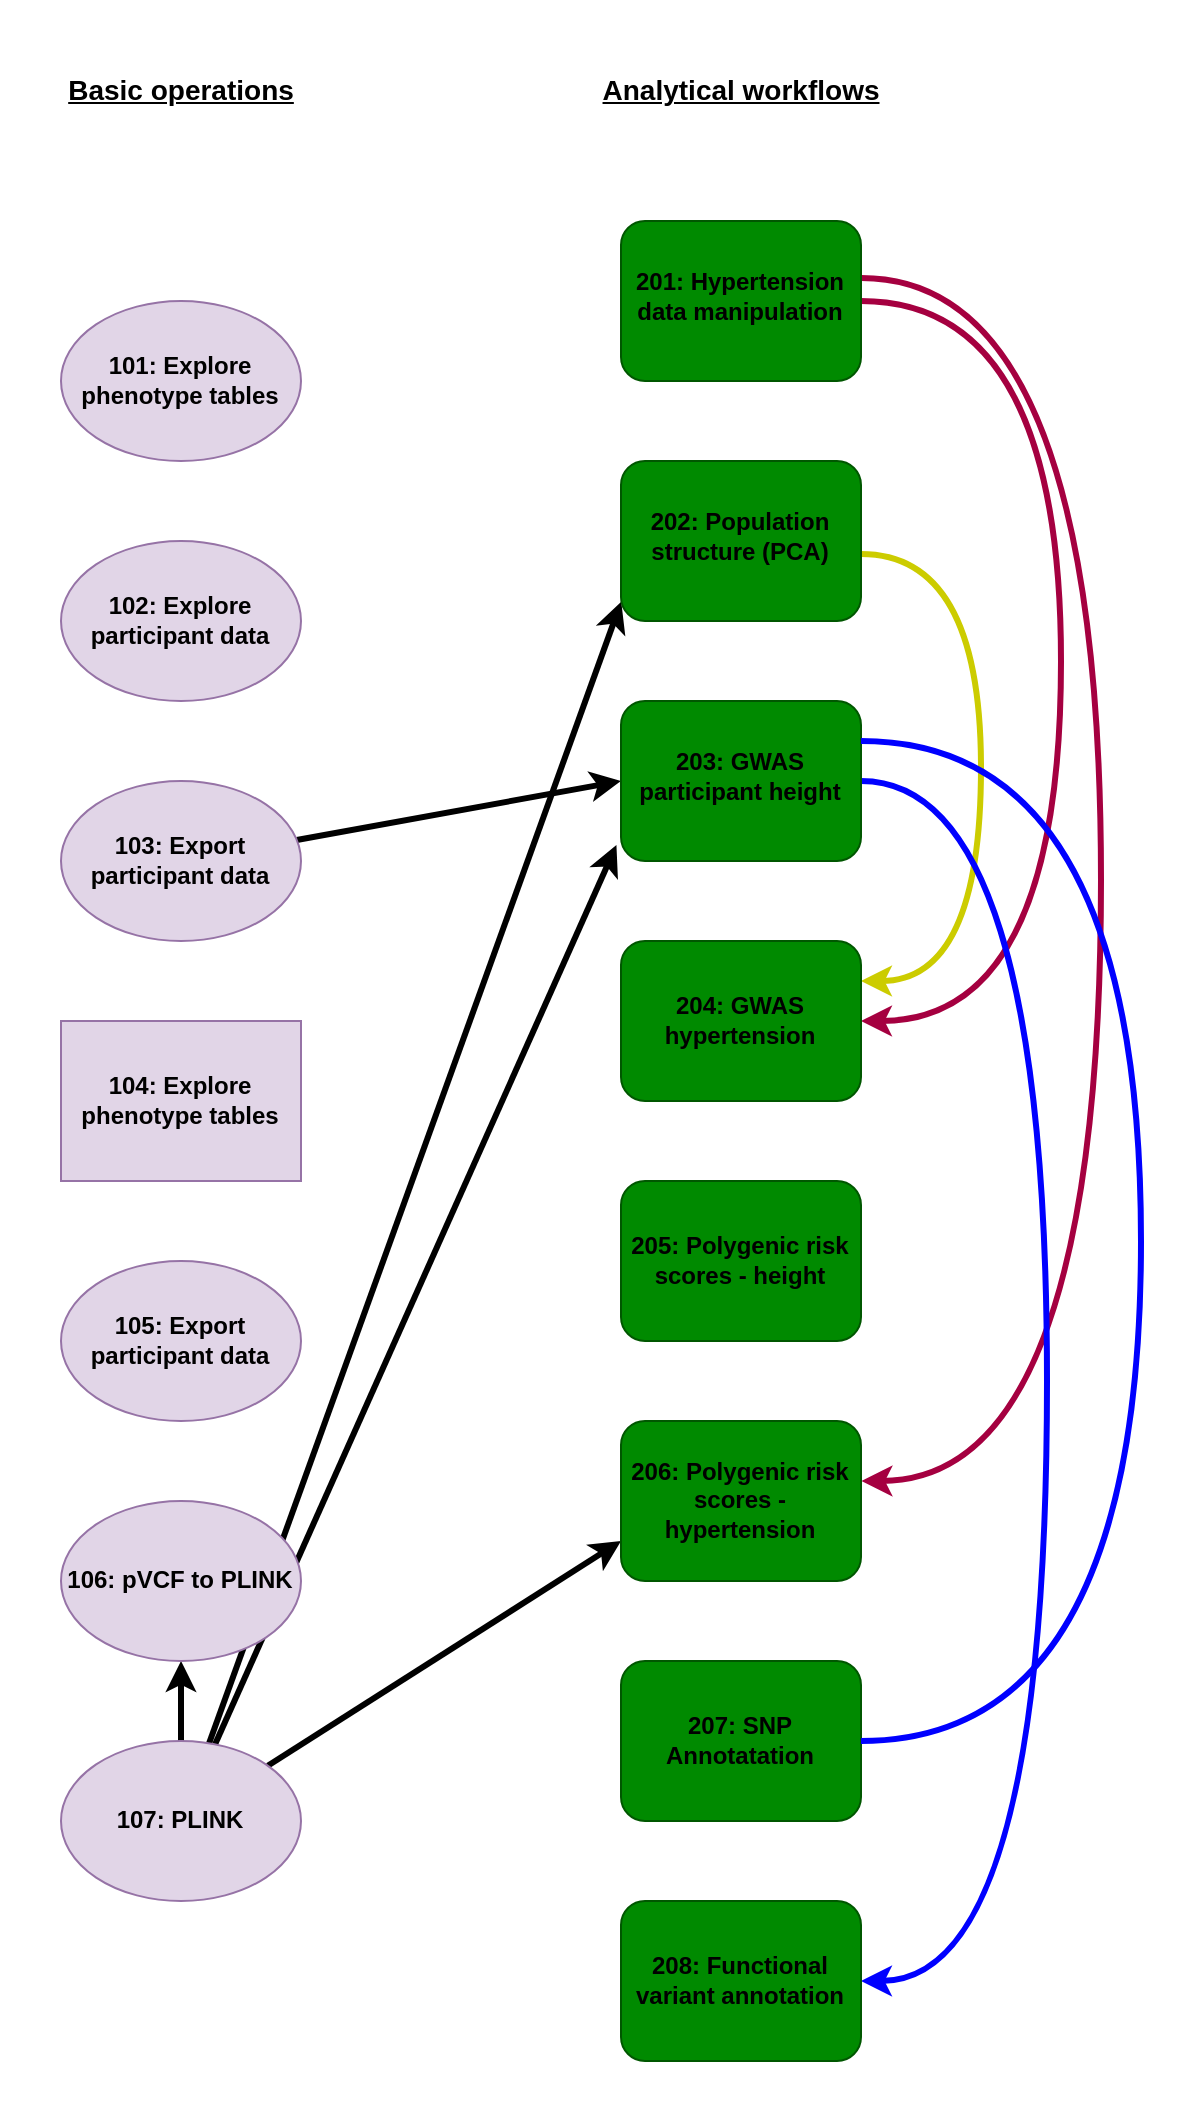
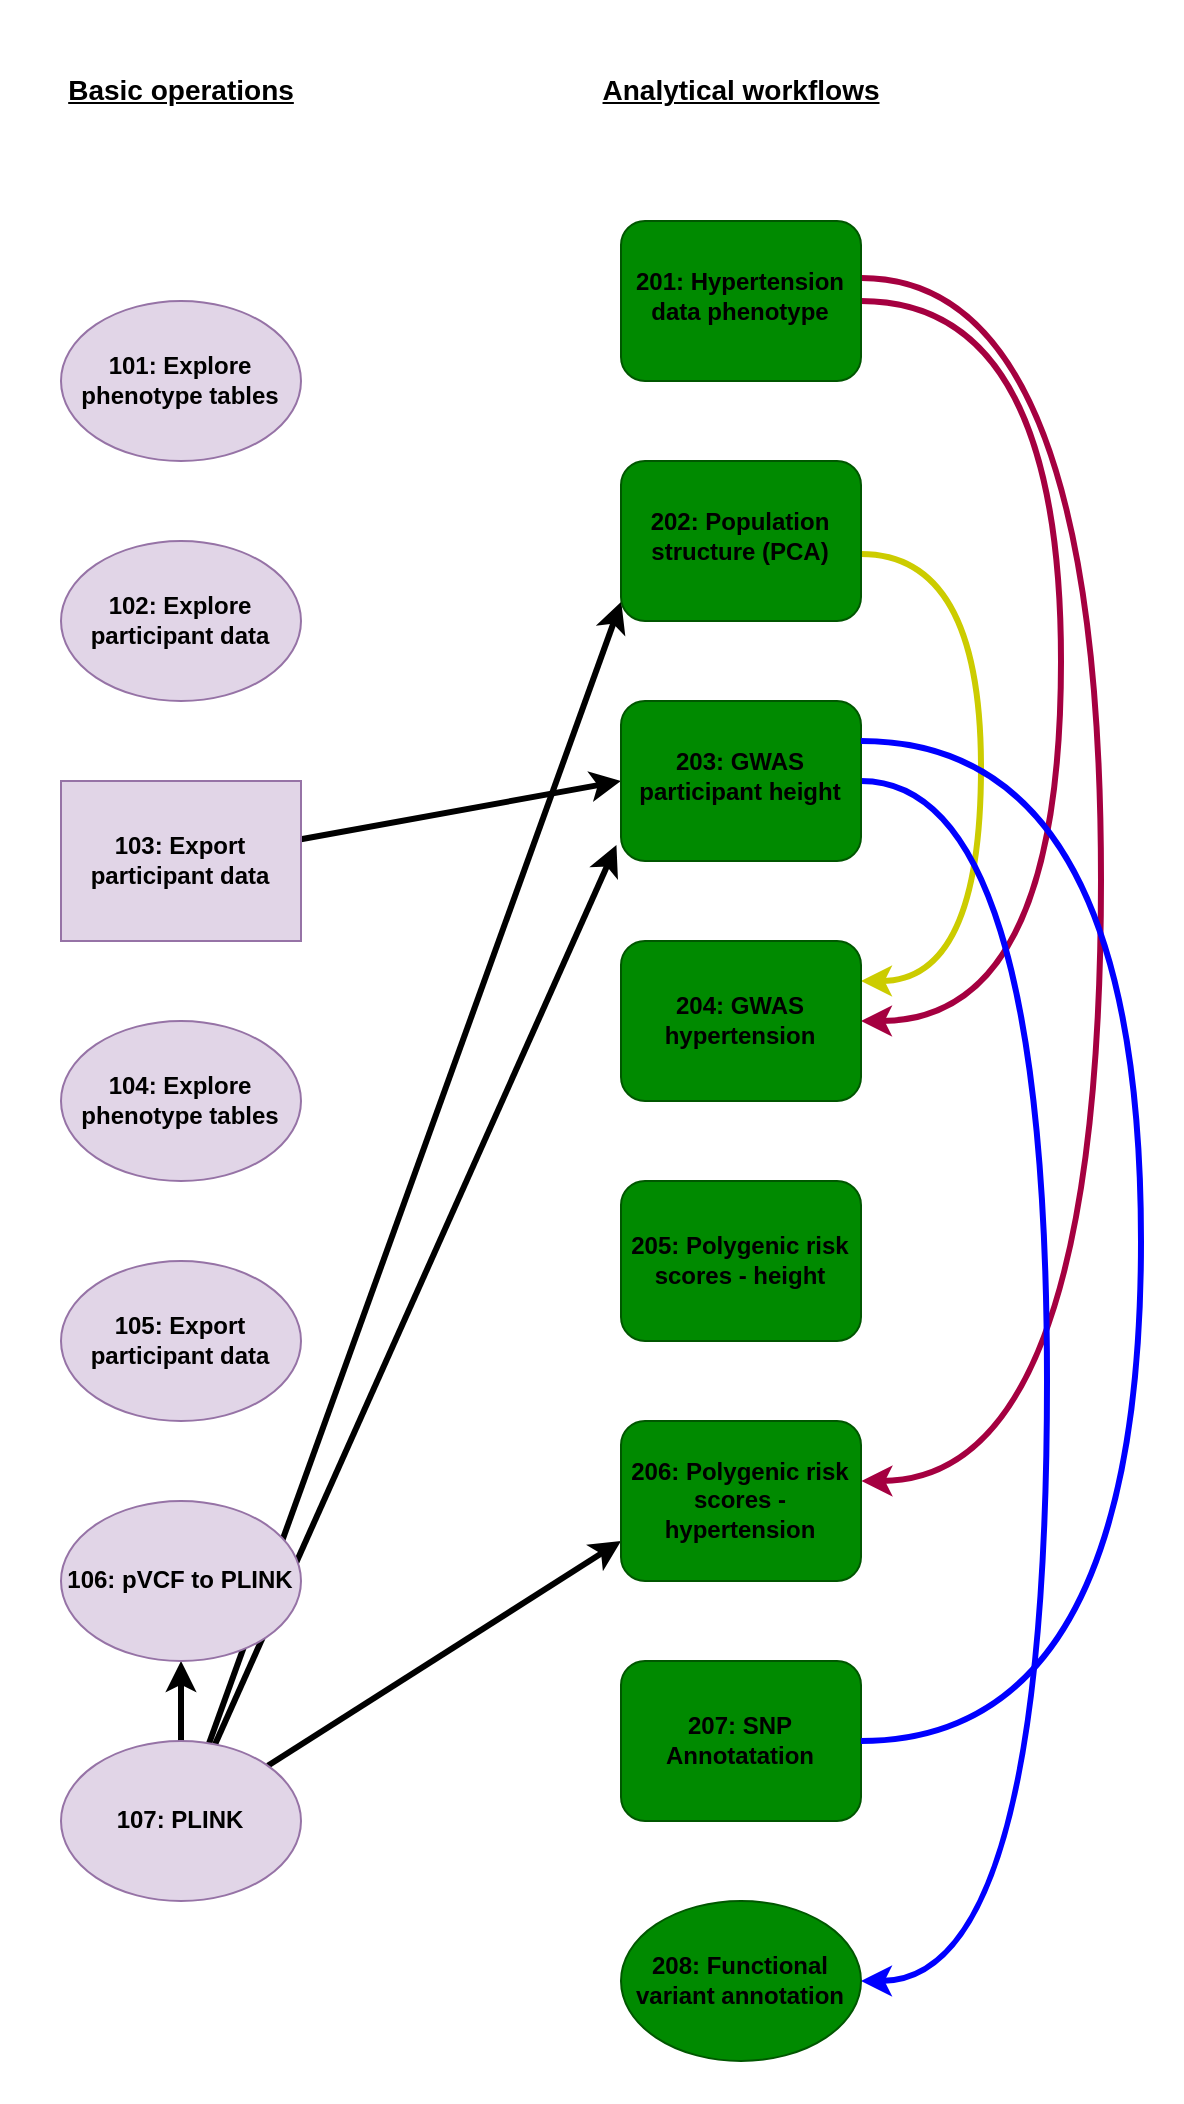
  <mxCell id="0" />
  <mxCell id="1" parent="0" />
  <mxCell id="2" style="edgeStyle=orthogonalEdgeStyle;rounded=0;orthogonalLoop=1;jettySize=auto;html=1;exitX=1;exitY=0.5;exitDx=0;exitDy=0;curved=1;strokeWidth=3;fillColor=#d80073;strokeColor=#A50040;entryX=1;entryY=0.5;entryDx=0;entryDy=0;" parent="1" source="22" target="19" edge="1"><mxGeometry relative="1" as="geometry"><Array as="points"><mxPoint x="530" y="150" /><mxPoint x="530" y="510" /></Array><mxPoint x="390" y="150" as="sourcePoint" /><mxPoint x="440" y="510" as="targetPoint" /></mxGeometry></mxCell>
  <mxCell id="3" style="edgeStyle=orthogonalEdgeStyle;rounded=0;orthogonalLoop=1;jettySize=auto;html=1;curved=1;strokeWidth=3;fillColor=#d80073;strokeColor=#A50040;exitX=1.002;exitY=0.356;exitDx=0;exitDy=0;exitPerimeter=0;entryX=1.002;entryY=0.375;entryDx=0;entryDy=0;entryPerimeter=0;" parent="1" source="22" target="17" edge="1"><mxGeometry relative="1" as="geometry"><Array as="points"><mxPoint x="550" y="138" /><mxPoint x="550" y="740" /></Array><mxPoint x="442.3" y="170" as="sourcePoint" /><mxPoint x="450" y="760" as="targetPoint" /></mxGeometry></mxCell>
  <mxCell id="4" style="edgeStyle=orthogonalEdgeStyle;curved=1;rounded=0;orthogonalLoop=1;jettySize=auto;html=1;entryX=1;entryY=0.25;entryDx=0;entryDy=0;strokeWidth=3;fillColor=#e51400;strokeColor=#CCCC00;exitX=1;exitY=0.5;exitDx=0;exitDy=0;" parent="1" target="19" edge="1"><mxGeometry relative="1" as="geometry"><Array as="points"><mxPoint x="490" y="277" /><mxPoint x="490" y="490" /></Array><mxPoint x="430" y="276.48" as="sourcePoint" /><mxPoint x="433.96" y="510" as="targetPoint" /></mxGeometry></mxCell>
  <mxCell id="5" style="edgeStyle=orthogonalEdgeStyle;curved=1;rounded=0;orthogonalLoop=1;jettySize=auto;html=1;entryX=1;entryY=0.5;entryDx=0;entryDy=0;strokeColor=#0000FF;strokeWidth=3;exitX=0.975;exitY=0.829;exitDx=0;exitDy=0;exitPerimeter=0;" parent="1" target="15" edge="1"><mxGeometry relative="1" as="geometry"><Array as="points"><mxPoint x="523" y="390" /><mxPoint x="523" y="990" /></Array><mxPoint x="430" y="390.02" as="sourcePoint" /><mxPoint x="433" y="963.7" as="targetPoint" /></mxGeometry></mxCell>
  <mxCell id="6" style="rounded=0;orthogonalLoop=1;jettySize=auto;html=1;entryX=0.001;entryY=0.879;entryDx=0;entryDy=0;strokeWidth=3;entryPerimeter=0;" parent="1" source="10" target="21" edge="1"><mxGeometry relative="1" as="geometry"><mxPoint x="387.72" y="279.76" as="targetPoint" /></mxGeometry></mxCell>
  <mxCell id="7" style="edgeStyle=none;rounded=0;orthogonalLoop=1;jettySize=auto;html=1;entryX=-0.019;entryY=0.9;entryDx=0;entryDy=0;strokeWidth=3;entryPerimeter=0;" parent="1" source="10" target="20" edge="1"><mxGeometry relative="1" as="geometry"><mxPoint x="390" y="410" as="targetPoint" /></mxGeometry></mxCell>
  <mxCell id="8" style="rounded=0;orthogonalLoop=1;jettySize=auto;html=1;strokeWidth=3;" parent="1" source="10" target="14" edge="1"><mxGeometry relative="1" as="geometry"><mxPoint x="382.8" y="623.52" as="targetPoint" /></mxGeometry></mxCell>
  <mxCell id="9" style="rounded=0;orthogonalLoop=1;jettySize=auto;html=1;strokeWidth=3;entryX=0;entryY=0.75;entryDx=0;entryDy=0;" parent="1" source="10" target="17" edge="1"><mxGeometry relative="1" as="geometry"><mxPoint x="390" y="770" as="targetPoint" /></mxGeometry></mxCell>
  <mxCell id="10" value="&lt;font color=&quot;#000000&quot;&gt;&lt;b&gt;107: PLINK&lt;/b&gt;&lt;/font&gt;" style="ellipse;whiteSpace=wrap;html=1;fillColor=#e1d5e7;strokeColor=#9673a6;" parent="1" vertex="1"><mxGeometry x="30" y="870" width="120" height="80" as="geometry" /></mxCell>
  <mxCell id="11" style="edgeStyle=none;rounded=0;orthogonalLoop=1;jettySize=auto;html=1;strokeWidth=3;entryX=0;entryY=0.5;entryDx=0;entryDy=0;" parent="1" source="25" target="20" edge="1"><mxGeometry relative="1" as="geometry"><mxPoint x="70" y="430" as="sourcePoint" /><mxPoint x="310" y="400" as="targetPoint" /></mxGeometry></mxCell>
  <mxCell id="12" value="&lt;p data-pm-slice=&quot;1 1 [&amp;quot;body&amp;quot;,null]&quot;&gt;&lt;strong&gt;&lt;font style=&quot;font-size: 14px;&quot;&gt;&lt;u&gt;Analytical workflows&lt;/u&gt;&lt;/font&gt;&lt;/strong&gt;&lt;/p&gt;" style="text;html=1;align=center;verticalAlign=middle;resizable=0;points=[];autosize=1;strokeColor=none;fillColor=none;" parent="1" vertex="1"><mxGeometry x="290" y="20" width="160" height="50" as="geometry" /></mxCell>
  <mxCell id="13" value="&lt;b&gt;&lt;u&gt;Basic operations&lt;/u&gt;&lt;/b&gt;" style="text;html=1;align=center;verticalAlign=middle;resizable=0;points=[];autosize=1;strokeColor=none;fillColor=none;fontSize=14;" parent="1" vertex="1"><mxGeometry x="20" y="30" width="140" height="30" as="geometry" /></mxCell>
  <mxCell id="14" value="&lt;p data-pm-slice=&quot;1 1 [&amp;quot;body&amp;quot;,null]&quot;&gt;&lt;b&gt;&lt;font color=&quot;#000000&quot;&gt;106:&amp;nbsp;&lt;/font&gt;pVCF to PLINK&lt;/b&gt;&lt;/p&gt;" style="ellipse;whiteSpace=wrap;html=1;fillColor=#e1d5e7;strokeColor=#9673a6;" parent="1" vertex="1"><mxGeometry x="30" y="750" width="120" height="80" as="geometry" /></mxCell>
- <mxCell id="15" value="&lt;p data-pm-slice=&quot;1 1 [&amp;quot;body&amp;quot;,null]&quot;&gt;&lt;b&gt;&lt;font color=&quot;#000000&quot;&gt;208: Functional variant annotation&lt;/font&gt;&lt;/b&gt;&lt;/p&gt;" style="whiteSpace=wrap;html=1;rounded=1;glass=0;strokeWidth=1;shadow=0;fillColor=#008a00;fontColor=#ffffff;strokeColor=#005700;" parent="1" vertex="1"><mxGeometry x="310" y="950" width="120" height="80" as="geometry" /></mxCell>
+ <mxCell id="15" value="&lt;p data-pm-slice=&quot;1 1 [&amp;quot;body&amp;quot;,null]&quot;&gt;&lt;b&gt;&lt;font color=&quot;#000000&quot;&gt;208: Functional variant annotation&lt;/font&gt;&lt;/b&gt;&lt;/p&gt;" style="ellipse;whiteSpace=wrap;html=1;glass=0;strokeWidth=1;shadow=0;fillColor=#008a00;fontColor=#ffffff;strokeColor=#005700;" parent="1" vertex="1"><mxGeometry x="310" y="950" width="120" height="80" as="geometry" /></mxCell>
  <mxCell id="16" value="&lt;p data-pm-slice=&quot;1 1 [&amp;quot;body&amp;quot;,null]&quot;&gt;&lt;b&gt;&lt;font color=&quot;#000000&quot;&gt;207: SNP Annotatation&lt;/font&gt;&lt;/b&gt;&lt;/p&gt;" style="whiteSpace=wrap;html=1;rounded=1;glass=0;strokeWidth=1;shadow=0;fillColor=#008a00;fontColor=#ffffff;strokeColor=#005700;" parent="1" vertex="1"><mxGeometry x="310" y="830" width="120" height="80" as="geometry" /></mxCell>
  <mxCell id="17" value="&lt;p data-pm-slice=&quot;1 1 [&amp;quot;body&amp;quot;,null]&quot;&gt;&lt;b&gt;&lt;font color=&quot;#000000&quot;&gt;206: Polygenic risk scores - hypertension&lt;/font&gt;&lt;/b&gt;&lt;/p&gt;" style="whiteSpace=wrap;html=1;rounded=1;glass=0;strokeWidth=1;shadow=0;fillColor=#008a00;fontColor=#ffffff;strokeColor=#005700;" parent="1" vertex="1"><mxGeometry x="310" y="710" width="120" height="80" as="geometry" /></mxCell>
  <mxCell id="18" value="&lt;p data-pm-slice=&quot;1 1 [&amp;quot;body&amp;quot;,null]&quot;&gt;&lt;b&gt;&lt;font color=&quot;#000000&quot;&gt;205: Polygenic risk scores - height&lt;/font&gt;&lt;/b&gt;&lt;/p&gt;" style="whiteSpace=wrap;html=1;rounded=1;glass=0;strokeWidth=1;shadow=0;fillColor=#008a00;fontColor=#ffffff;strokeColor=#005700;" parent="1" vertex="1"><mxGeometry x="310" y="590" width="120" height="80" as="geometry" /></mxCell>
  <mxCell id="19" value="&lt;p data-pm-slice=&quot;1 1 [&amp;quot;body&amp;quot;,null]&quot;&gt;&lt;b&gt;&lt;font color=&quot;#000000&quot;&gt;204: GWAS hypertension&lt;/font&gt;&lt;/b&gt;&lt;/p&gt;" style="rounded=1;whiteSpace=wrap;html=1;fontSize=12;glass=0;strokeWidth=1;shadow=0;fillColor=#008a00;fontColor=#ffffff;strokeColor=#005700;" parent="1" vertex="1"><mxGeometry x="310" y="470" width="120" height="80" as="geometry" /></mxCell>
  <mxCell id="20" value="&lt;p data-pm-slice=&quot;1 1 [&amp;quot;body&amp;quot;,null]&quot;&gt;&lt;b&gt;&lt;font color=&quot;#000000&quot;&gt;203: GWAS participant height&lt;/font&gt;&lt;/b&gt;&lt;/p&gt;" style="rounded=1;whiteSpace=wrap;html=1;shadow=0;fontFamily=Helvetica;fontSize=12;align=center;strokeWidth=1;spacing=6;spacingTop=-4;fillColor=#008a00;fontColor=#ffffff;strokeColor=#005700;" parent="1" vertex="1"><mxGeometry x="310" y="350" width="120" height="80" as="geometry" /></mxCell>
  <mxCell id="21" value="&lt;p data-pm-slice=&quot;1 1 [&amp;quot;body&amp;quot;,null]&quot;&gt;&lt;font color=&quot;#000000&quot;&gt;&lt;b&gt;202: Population structure (PCA)&lt;/b&gt;&lt;/font&gt;&lt;/p&gt;" style="rounded=1;whiteSpace=wrap;html=1;shadow=0;fontFamily=Helvetica;fontSize=12;align=center;strokeWidth=1;spacing=6;spacingTop=-4;fillColor=#008a00;fontColor=#ffffff;strokeColor=#005700;" parent="1" vertex="1"><mxGeometry x="310" y="230" width="120" height="80" as="geometry" /></mxCell>
- <mxCell id="22" value="&lt;b&gt;&lt;font color=&quot;#000000&quot;&gt;201: Hypertension data manipulation&lt;/font&gt;&lt;/b&gt;" style="rounded=1;whiteSpace=wrap;html=1;shadow=0;fontFamily=Helvetica;fontSize=12;align=center;strokeWidth=1;spacing=6;spacingTop=-4;fillColor=#008a00;fontColor=#ffffff;strokeColor=#005700;" parent="1" vertex="1"><mxGeometry x="310" y="110" width="120" height="80" as="geometry" /></mxCell>
+ <mxCell id="22" value="&lt;b&gt;&lt;font color=&quot;#000000&quot;&gt;201: Hypertension data phenotype&lt;/font&gt;&lt;/b&gt;" style="rounded=1;whiteSpace=wrap;html=1;shadow=0;fontFamily=Helvetica;fontSize=12;align=center;strokeWidth=1;spacing=6;spacingTop=-4;fillColor=#008a00;fontColor=#ffffff;strokeColor=#005700;" parent="1" vertex="1"><mxGeometry x="310" y="110" width="120" height="80" as="geometry" /></mxCell>
  <mxCell id="23" value="&lt;p data-pm-slice=&quot;1 1 [&amp;quot;body&amp;quot;,null]&quot;&gt;&lt;b&gt;&lt;font color=&quot;#000000&quot;&gt;101: Explore phenotype tables&lt;/font&gt;&lt;/b&gt;&lt;/p&gt;" style="ellipse;whiteSpace=wrap;html=1;fillColor=#e1d5e7;strokeColor=#9673a6;" parent="1" vertex="1"><mxGeometry x="30" y="150" width="120" height="80" as="geometry" /></mxCell>
  <mxCell id="24" value="&lt;p data-pm-slice=&quot;1 1 [&amp;quot;body&amp;quot;,null]&quot;&gt;&lt;b&gt;&lt;font color=&quot;#000000&quot;&gt;102: Explore participant data&lt;/font&gt;&lt;/b&gt;&lt;/p&gt;" style="ellipse;whiteSpace=wrap;html=1;fillColor=#e1d5e7;strokeColor=#9673a6;" parent="1" vertex="1"><mxGeometry x="30" y="270" width="120" height="80" as="geometry" /></mxCell>
- <mxCell id="25" value="&lt;p data-pm-slice=&quot;1 1 [&amp;quot;body&amp;quot;,null]&quot;&gt;&lt;b&gt;&lt;font color=&quot;#000000&quot;&gt;103: Export participant data&lt;/font&gt;&lt;/b&gt;&lt;/p&gt;" style="ellipse;whiteSpace=wrap;html=1;fillColor=#e1d5e7;strokeColor=#9673a6;" parent="1" vertex="1"><mxGeometry x="30" y="390" width="120" height="80" as="geometry" /></mxCell>
- <mxCell id="26" value="&lt;p data-pm-slice=&quot;1 1 [&amp;quot;body&amp;quot;,null]&quot;&gt;&lt;b&gt;&lt;font color=&quot;#000000&quot;&gt;104: Explore phenotype tables&lt;/font&gt;&lt;/b&gt;&lt;/p&gt;" style="whiteSpace=wrap;html=1;fillColor=#e1d5e7;strokeColor=#9673a6;rounded=0;" parent="1" vertex="1"><mxGeometry x="30" y="510" width="120" height="80" as="geometry" /></mxCell>
+ <mxCell id="25" value="&lt;p data-pm-slice=&quot;1 1 [&amp;quot;body&amp;quot;,null]&quot;&gt;&lt;b&gt;&lt;font color=&quot;#000000&quot;&gt;103: Export participant data&lt;/font&gt;&lt;/b&gt;&lt;/p&gt;" style="whiteSpace=wrap;html=1;fillColor=#e1d5e7;strokeColor=#9673a6;rounded=0;" parent="1" vertex="1"><mxGeometry x="30" y="390" width="120" height="80" as="geometry" /></mxCell>
+ <mxCell id="26" value="&lt;p data-pm-slice=&quot;1 1 [&amp;quot;body&amp;quot;,null]&quot;&gt;&lt;b&gt;&lt;font color=&quot;#000000&quot;&gt;104: Explore phenotype tables&lt;/font&gt;&lt;/b&gt;&lt;/p&gt;" style="ellipse;whiteSpace=wrap;html=1;fillColor=#e1d5e7;strokeColor=#9673a6;" parent="1" vertex="1"><mxGeometry x="30" y="510" width="120" height="80" as="geometry" /></mxCell>
  <mxCell id="27" value="&lt;p data-pm-slice=&quot;1 1 [&amp;quot;body&amp;quot;,null]&quot;&gt;&lt;b&gt;&lt;font color=&quot;#000000&quot;&gt;105: Export participant data&lt;/font&gt;&lt;/b&gt;&lt;/p&gt;" style="ellipse;whiteSpace=wrap;html=1;fillColor=#e1d5e7;strokeColor=#9673a6;" parent="1" vertex="1"><mxGeometry x="30" y="630" width="120" height="80" as="geometry" /></mxCell>
  <mxCell id="28" style="edgeStyle=orthogonalEdgeStyle;curved=1;rounded=0;orthogonalLoop=1;jettySize=auto;html=1;entryX=1;entryY=0.5;entryDx=0;entryDy=0;strokeColor=#0000FF;strokeWidth=3;exitX=1;exitY=0.25;exitDx=0;exitDy=0;endArrow=none;" parent="1" source="20" target="16" edge="1"><mxGeometry relative="1" as="geometry"><Array as="points"><mxPoint x="570" y="370" /><mxPoint x="570" y="870" /></Array><mxPoint x="440" y="400.02" as="sourcePoint" /><mxPoint x="440" y="1000" as="targetPoint" /></mxGeometry></mxCell>
